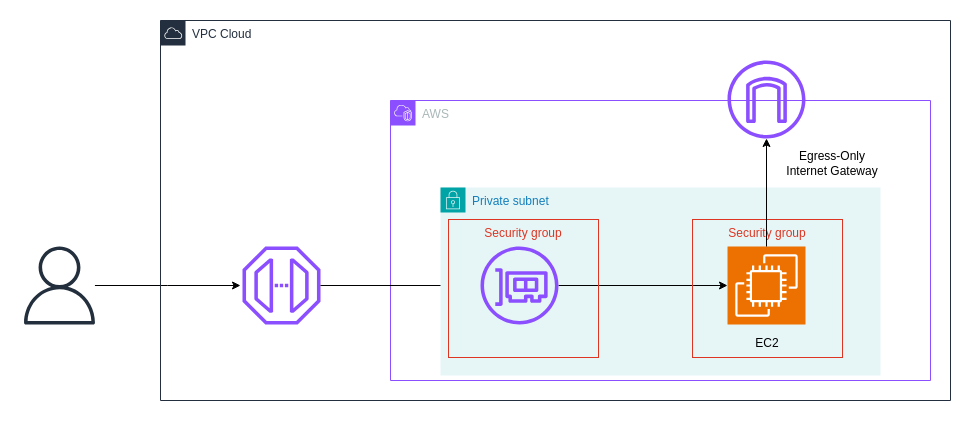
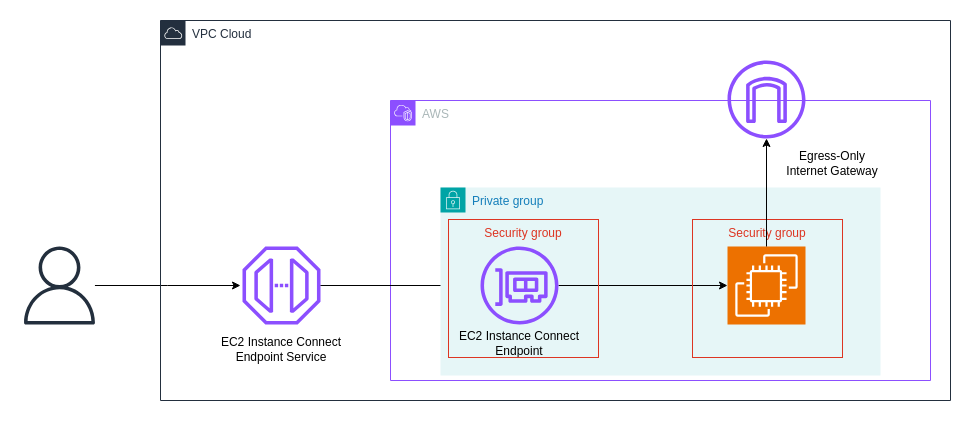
  <mxCell id="0" />
  <mxCell id="1" parent="0" />
  <mxCell id="2" value="AWS" style="points=[[0,0],[0.25,0],[0.5,0],[0.75,0],[1,0],[1,0.25],[1,0.5],[1,0.75],[1,1],[0.75,1],[0.5,1],[0.25,1],[0,1],[0,0.75],[0,0.5],[0,0.25]];outlineConnect=0;gradientColor=none;html=1;whiteSpace=wrap;fontSize=12;fontStyle=0;container=1;pointerEvents=0;collapsible=0;recursiveResize=0;shape=mxgraph.aws4.group;grIcon=mxgraph.aws4.group_vpc2;strokeColor=#8C4FFF;fillColor=none;verticalAlign=top;align=left;spacingLeft=30;fontColor=#AAB7B8;dashed=0;" parent="1" vertex="1"><mxGeometry x="390" y="100" width="540" height="280" as="geometry" /></mxCell>
  <mxCell id="3" value="" style="group" parent="1" vertex="1" connectable="0"><mxGeometry x="210" y="246" width="142" height="118" as="geometry" /></mxCell>
  <mxCell id="4" value="" style="sketch=0;outlineConnect=0;fontColor=#232F3E;gradientColor=none;fillColor=#8C4FFF;strokeColor=none;dashed=0;verticalLabelPosition=bottom;verticalAlign=top;align=center;html=1;fontSize=12;fontStyle=0;aspect=fixed;pointerEvents=1;shape=mxgraph.aws4.endpoint;" parent="3" vertex="1"><mxGeometry x="32" width="78" height="78" as="geometry" /></mxCell>
+ <mxCell id="5" value="EC2 Instance Connect Endpoint Service" style="text;html=1;align=center;verticalAlign=middle;whiteSpace=wrap;rounded=0;" parent="3" vertex="1"><mxGeometry y="88" width="142" height="30" as="geometry" /></mxCell>
  <mxCell id="6" style="edgeStyle=orthogonalEdgeStyle;rounded=0;orthogonalLoop=1;jettySize=auto;html=1;" parent="1" source="4" target="12" edge="1"><mxGeometry relative="1" as="geometry" /></mxCell>
  <mxCell id="7" style="edgeStyle=orthogonalEdgeStyle;rounded=0;orthogonalLoop=1;jettySize=auto;html=1;" parent="1" source="8" edge="1"><mxGeometry relative="1" as="geometry"><mxPoint x="240" y="285" as="targetPoint" /></mxGeometry></mxCell>
  <mxCell id="8" value="" style="sketch=0;outlineConnect=0;fontColor=#232F3E;gradientColor=none;fillColor=#232F3D;strokeColor=none;dashed=0;verticalLabelPosition=bottom;verticalAlign=top;align=center;html=1;fontSize=12;fontStyle=0;aspect=fixed;pointerEvents=1;shape=mxgraph.aws4.user;" parent="1" vertex="1"><mxGeometry x="20" y="246" width="78" height="78" as="geometry" /></mxCell>
  <mxCell id="9" value="VPC Cloud" style="points=[[0,0],[0.25,0],[0.5,0],[0.75,0],[1,0],[1,0.25],[1,0.5],[1,0.75],[1,1],[0.75,1],[0.5,1],[0.25,1],[0,1],[0,0.75],[0,0.5],[0,0.25]];outlineConnect=0;gradientColor=none;html=1;whiteSpace=wrap;fontSize=12;fontStyle=0;container=0;pointerEvents=0;collapsible=0;recursiveResize=0;shape=mxgraph.aws4.group;grIcon=mxgraph.aws4.group_aws_cloud;strokeColor=#232F3E;fillColor=none;verticalAlign=top;align=left;spacingLeft=30;fontColor=#232F3E;dashed=0;" parent="1" vertex="1"><mxGeometry x="160" y="20" width="790" height="380" as="geometry" /></mxCell>
- <mxCell id="10" value="Private subnet" style="points=[[0,0],[0.25,0],[0.5,0],[0.75,0],[1,0],[1,0.25],[1,0.5],[1,0.75],[1,1],[0.75,1],[0.5,1],[0.25,1],[0,1],[0,0.75],[0,0.5],[0,0.25]];outlineConnect=0;gradientColor=none;html=1;whiteSpace=wrap;fontSize=12;fontStyle=0;container=1;pointerEvents=0;collapsible=0;recursiveResize=0;shape=mxgraph.aws4.group;grIcon=mxgraph.aws4.group_security_group;grStroke=0;strokeColor=#00A4A6;fillColor=#E6F6F7;verticalAlign=top;align=left;spacingLeft=30;fontColor=#147EBA;dashed=0;" parent="1" vertex="1"><mxGeometry x="440" y="187" width="440" height="188" as="geometry" /></mxCell>
+ <mxCell id="10" value="Private group" style="points=[[0,0],[0.25,0],[0.5,0],[0.75,0],[1,0],[1,0.25],[1,0.5],[1,0.75],[1,1],[0.75,1],[0.5,1],[0.25,1],[0,1],[0,0.75],[0,0.5],[0,0.25]];outlineConnect=0;gradientColor=none;html=1;whiteSpace=wrap;fontSize=12;fontStyle=0;container=1;pointerEvents=0;collapsible=0;recursiveResize=0;shape=mxgraph.aws4.group;grIcon=mxgraph.aws4.group_security_group;grStroke=0;strokeColor=#00A4A6;fillColor=#E6F6F7;verticalAlign=top;align=left;spacingLeft=30;fontColor=#147EBA;dashed=0;" parent="1" vertex="1"><mxGeometry x="440" y="187" width="440" height="188" as="geometry" /></mxCell>
  <mxCell id="11" style="edgeStyle=orthogonalEdgeStyle;rounded=0;orthogonalLoop=1;jettySize=auto;html=1;" parent="10" source="12" target="14" edge="1"><mxGeometry relative="1" as="geometry" /></mxCell>
  <mxCell id="12" value="" style="sketch=0;outlineConnect=0;fontColor=#232F3E;gradientColor=none;fillColor=#8C4FFF;strokeColor=none;dashed=0;verticalLabelPosition=bottom;verticalAlign=top;align=center;html=1;fontSize=12;fontStyle=0;aspect=fixed;pointerEvents=1;shape=mxgraph.aws4.elastic_network_interface;" parent="10" vertex="1"><mxGeometry x="40" y="59" width="78" height="78" as="geometry" /></mxCell>
  <mxCell id="13" value="" style="group" parent="10" vertex="1" connectable="0"><mxGeometry x="283" y="59" width="88" height="112" as="geometry" /></mxCell>
  <mxCell id="14" value="" style="sketch=0;points=[[0,0,0],[0.25,0,0],[0.5,0,0],[0.75,0,0],[1,0,0],[0,1,0],[0.25,1,0],[0.5,1,0],[0.75,1,0],[1,1,0],[0,0.25,0],[0,0.5,0],[0,0.75,0],[1,0.25,0],[1,0.5,0],[1,0.75,0]];outlineConnect=0;fontColor=#232F3E;fillColor=#ED7100;strokeColor=#ffffff;dashed=0;verticalLabelPosition=bottom;verticalAlign=top;align=center;html=1;fontSize=12;fontStyle=0;aspect=fixed;shape=mxgraph.aws4.resourceIcon;resIcon=mxgraph.aws4.ec2;" parent="13" vertex="1"><mxGeometry x="4" width="78" height="78" as="geometry" /></mxCell>
- <mxCell id="15" value="EC2" style="text;html=1;align=center;verticalAlign=middle;whiteSpace=wrap;rounded=0;" parent="13" vertex="1"><mxGeometry y="82" width="88" height="30" as="geometry" /></mxCell>
+ <mxCell id="16" value="EC2 Instance Connect Endpoint" style="text;html=1;align=center;verticalAlign=middle;whiteSpace=wrap;rounded=0;" parent="10" vertex="1"><mxGeometry x="8" y="141" width="142" height="30" as="geometry" /></mxCell>
  <mxCell id="17" value="Security group" style="fillColor=none;strokeColor=#DD3522;verticalAlign=top;fontStyle=0;fontColor=#DD3522;whiteSpace=wrap;html=1;" parent="10" vertex="1"><mxGeometry x="8" y="32" width="150" height="138" as="geometry" /></mxCell>
  <mxCell id="18" value="Security group" style="fillColor=none;strokeColor=#DD3522;verticalAlign=top;fontStyle=0;fontColor=#DD3522;whiteSpace=wrap;html=1;" parent="10" vertex="1"><mxGeometry x="252" y="32" width="150" height="138" as="geometry" /></mxCell>
  <mxCell id="19" style="edgeStyle=orthogonalEdgeStyle;rounded=0;orthogonalLoop=1;jettySize=auto;html=1;exitX=0.5;exitY=0;exitDx=0;exitDy=0;exitPerimeter=0;" parent="1" source="14" target="21" edge="1"><mxGeometry relative="1" as="geometry"><mxPoint x="766" y="134" as="targetPoint" /></mxGeometry></mxCell>
  <mxCell id="20" value="Egress-Only Internet Gateway" style="text;html=1;align=center;verticalAlign=middle;whiteSpace=wrap;rounded=0;" parent="1" vertex="1"><mxGeometry x="783" y="148" width="98" height="30" as="geometry" /></mxCell>
  <mxCell id="21" value="" style="sketch=0;outlineConnect=0;fontColor=#232F3E;gradientColor=none;fillColor=#8C4FFF;strokeColor=none;dashed=0;verticalLabelPosition=bottom;verticalAlign=top;align=center;html=1;fontSize=12;fontStyle=0;aspect=fixed;pointerEvents=1;shape=mxgraph.aws4.internet_gateway;" parent="1" vertex="1"><mxGeometry x="727" y="60" width="78" height="78" as="geometry" /></mxCell>
